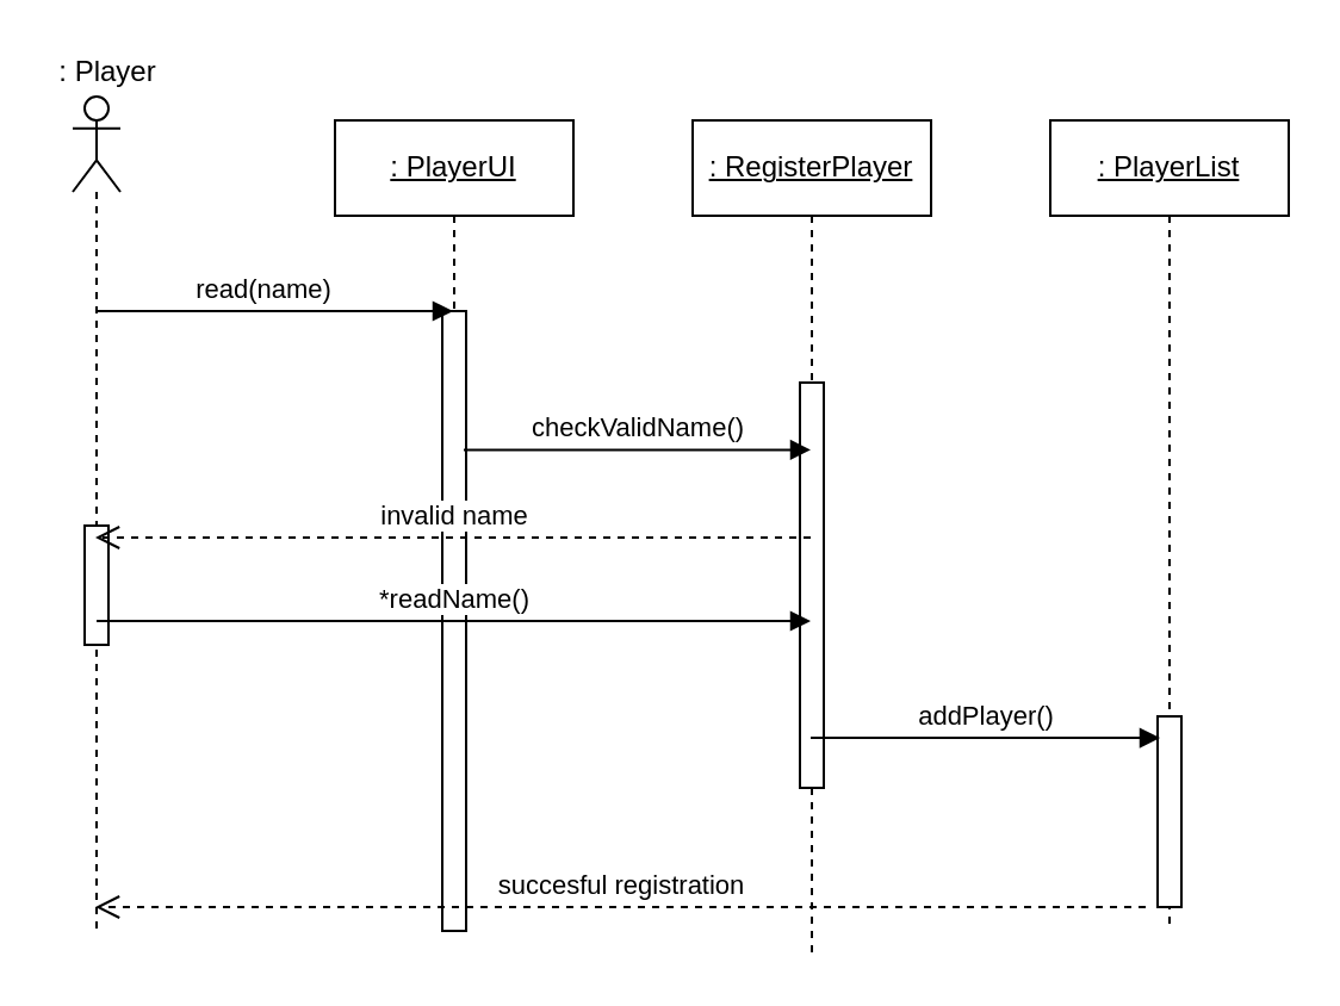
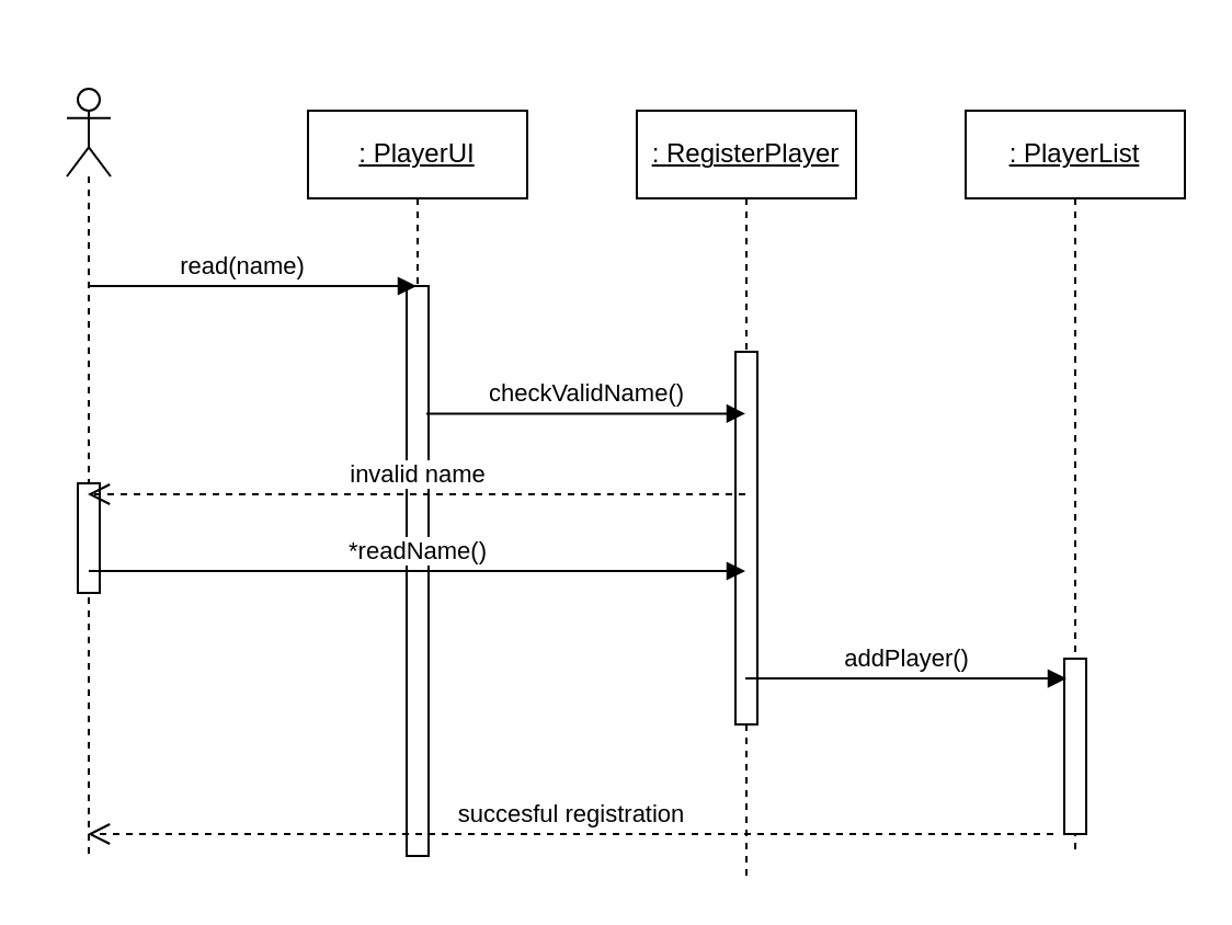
  <mxCell id="0" />
  <mxCell id="1" parent="0" />
  <mxCell id="2" value="" style="shape=umlLifeline;participant=umlActor;perimeter=lifelinePerimeter;whiteSpace=wrap;html=1;container=1;collapsible=0;recursiveResize=0;verticalAlign=top;spacingTop=36;outlineConnect=0;" parent="1" vertex="1"><mxGeometry x="30" y="40" width="20" height="350" as="geometry" /></mxCell>
  <mxCell id="3" value="" style="html=1;points=[];perimeter=orthogonalPerimeter;" parent="2" vertex="1"><mxGeometry x="5" y="180" width="10" height="50" as="geometry" /></mxCell>
  <mxCell id="4" value="&lt;u&gt;: PlayerUI&lt;/u&gt;" style="shape=umlLifeline;perimeter=lifelinePerimeter;whiteSpace=wrap;html=1;container=1;collapsible=0;recursiveResize=0;outlineConnect=0;" parent="1" vertex="1"><mxGeometry x="140" y="50" width="100" height="340" as="geometry" /></mxCell>
  <mxCell id="5" value="" style="html=1;points=[];perimeter=orthogonalPerimeter;" parent="4" vertex="1"><mxGeometry x="45" y="80" width="10" height="260" as="geometry" /></mxCell>
  <mxCell id="6" value="&lt;u&gt;: PlayerList&lt;/u&gt;" style="shape=umlLifeline;perimeter=lifelinePerimeter;whiteSpace=wrap;html=1;container=1;collapsible=0;recursiveResize=0;outlineConnect=0;" parent="1" vertex="1"><mxGeometry x="440" y="50" width="100" height="340" as="geometry" /></mxCell>
  <mxCell id="7" value="" style="html=1;points=[];perimeter=orthogonalPerimeter;" parent="6" vertex="1"><mxGeometry x="45" y="250" width="10" height="80" as="geometry" /></mxCell>
  <mxCell id="8" value="read(name)" style="html=1;verticalAlign=bottom;endArrow=block;" parent="1" target="4" edge="1"><mxGeometry x="-0.064" width="80" relative="1" as="geometry"><mxPoint x="40" y="130" as="sourcePoint" /><mxPoint x="120" y="130" as="targetPoint" /><mxPoint as="offset" /></mxGeometry></mxCell>
- <mxCell id="9" value=": Player" style="text;html=1;strokeColor=none;fillColor=none;align=center;verticalAlign=middle;whiteSpace=wrap;rounded=0;" parent="1" vertex="1"><mxGeometry x="20" y="20" width="50" height="20" as="geometry" /></mxCell>
  <mxCell id="10" value="&lt;u&gt;: RegisterPlayer&lt;/u&gt;" style="shape=umlLifeline;perimeter=lifelinePerimeter;whiteSpace=wrap;html=1;container=1;collapsible=0;recursiveResize=0;outlineConnect=0;" parent="1" vertex="1"><mxGeometry x="290" y="50" width="100" height="350" as="geometry" /></mxCell>
  <mxCell id="11" value="" style="html=1;points=[];perimeter=orthogonalPerimeter;" parent="10" vertex="1"><mxGeometry x="45" y="110" width="10" height="170" as="geometry" /></mxCell>
  <mxCell id="12" value="checkValidName()" style="html=1;verticalAlign=bottom;endArrow=block;exitX=0.9;exitY=0.224;exitDx=0;exitDy=0;exitPerimeter=0;" parent="1" source="5" target="10" edge="1"><mxGeometry width="80" relative="1" as="geometry"><mxPoint x="210" y="190" as="sourcePoint" /><mxPoint x="290" y="190" as="targetPoint" /></mxGeometry></mxCell>
  <mxCell id="13" value="invalid name" style="html=1;verticalAlign=bottom;endArrow=open;dashed=1;endSize=8;" parent="1" source="10" target="2" edge="1"><mxGeometry relative="1" as="geometry"><mxPoint x="310" y="220" as="sourcePoint" /><mxPoint x="230" y="220" as="targetPoint" /></mxGeometry></mxCell>
  <mxCell id="14" value="*readName()" style="html=1;verticalAlign=bottom;endArrow=block;exitX=0.5;exitY=0.8;exitDx=0;exitDy=0;exitPerimeter=0;" parent="1" source="3" target="10" edge="1"><mxGeometry width="80" relative="1" as="geometry"><mxPoint x="50" y="260" as="sourcePoint" /><mxPoint x="130" y="260" as="targetPoint" /></mxGeometry></mxCell>
  <mxCell id="15" value="addPlayer()" style="html=1;verticalAlign=bottom;endArrow=block;entryX=0.1;entryY=0.113;entryDx=0;entryDy=0;entryPerimeter=0;" parent="1" source="10" target="7" edge="1"><mxGeometry width="80" relative="1" as="geometry"><mxPoint x="360" y="320" as="sourcePoint" /><mxPoint x="440" y="320" as="targetPoint" /></mxGeometry></mxCell>
  <mxCell id="16" value="succesful registration" style="html=1;verticalAlign=bottom;endArrow=open;dashed=1;endSize=8;" parent="1" target="2" edge="1"><mxGeometry relative="1" as="geometry"><mxPoint x="480" y="380" as="sourcePoint" /><mxPoint x="400" y="380" as="targetPoint" /></mxGeometry></mxCell>
